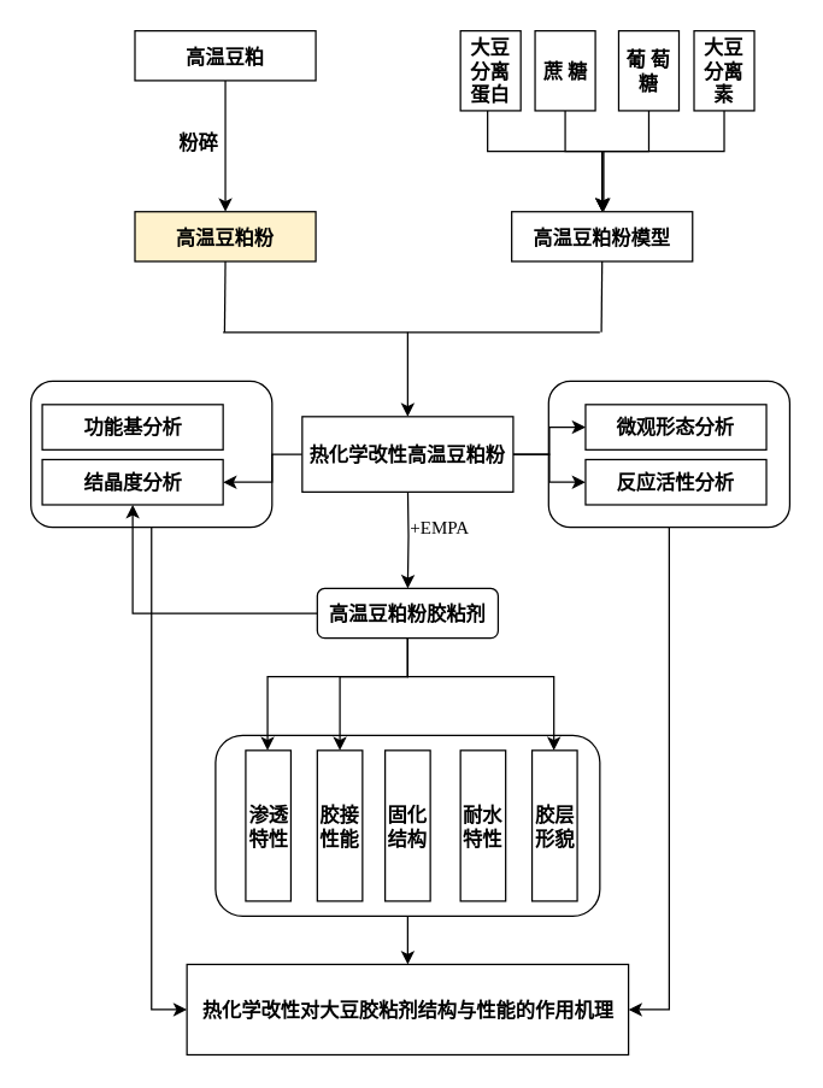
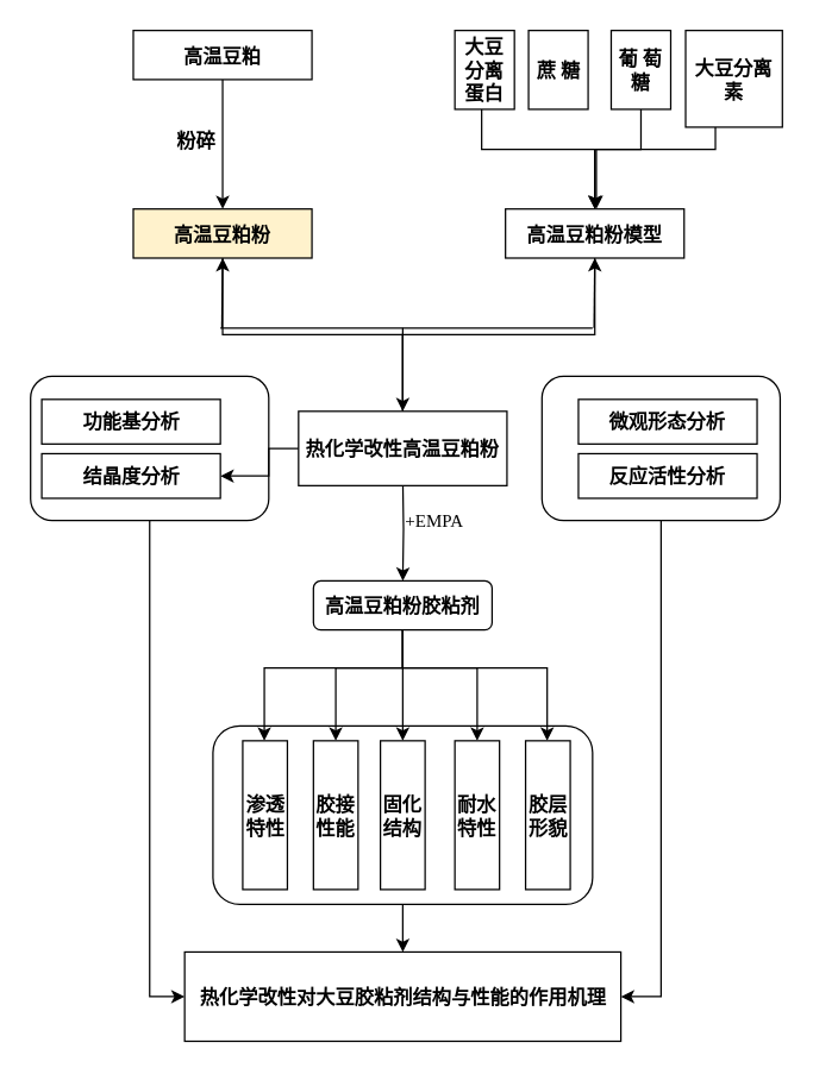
  <mxCell id="0" />
  <mxCell id="1" parent="0" />
  <mxCell id="2" style="edgeStyle=orthogonalEdgeStyle;rounded=0;orthogonalLoop=1;jettySize=auto;html=1;entryX=1;entryY=0.5;entryDx=0;entryDy=0;" parent="1" source="3" target="42" edge="1"><mxGeometry relative="1" as="geometry" /></mxCell>
  <mxCell id="3" value="" style="rounded=1;whiteSpace=wrap;html=1;" parent="1" vertex="1"><mxGeometry x="363.5" y="252.5" width="160" height="97" as="geometry" /></mxCell>
  <mxCell id="4" style="edgeStyle=orthogonalEdgeStyle;rounded=0;orthogonalLoop=1;jettySize=auto;html=1;entryX=0;entryY=0.5;entryDx=0;entryDy=0;" parent="1" source="5" target="42" edge="1"><mxGeometry relative="1" as="geometry" /></mxCell>
  <mxCell id="5" value="" style="rounded=1;whiteSpace=wrap;html=1;" parent="1" vertex="1"><mxGeometry x="20" y="252.5" width="160" height="97" as="geometry" /></mxCell>
  <mxCell id="6" style="edgeStyle=orthogonalEdgeStyle;rounded=0;orthogonalLoop=1;jettySize=auto;html=1;" parent="1" source="7" target="42" edge="1"><mxGeometry relative="1" as="geometry" /></mxCell>
  <mxCell id="7" value="" style="rounded=1;whiteSpace=wrap;html=1;fontFamily=宋体;" parent="1" vertex="1"><mxGeometry x="142.5" y="487.5" width="255" height="120" as="geometry" /></mxCell>
  <mxCell id="8" style="edgeStyle=orthogonalEdgeStyle;rounded=0;orthogonalLoop=1;jettySize=auto;html=1;" parent="1" target="31" edge="1"><mxGeometry relative="1" as="geometry"><mxPoint x="270" y="319.5" as="sourcePoint" /></mxGeometry></mxCell>
  <mxCell id="9" value="高温豆粕粉" style="rounded=0;whiteSpace=wrap;html=1;fontStyle=1;fontSize=13;fontFamily=宋体;fillColor=#fff2cc;" parent="1" vertex="1"><mxGeometry x="89" y="140" width="120" height="33" as="geometry" /></mxCell>
  <mxCell id="10" value="高温豆粕粉模型" style="rounded=0;whiteSpace=wrap;html=1;fontStyle=1;fontSize=13;fontFamily=宋体;" parent="1" vertex="1"><mxGeometry x="339" y="140" width="120" height="33" as="geometry" /></mxCell>
  <mxCell id="11" style="edgeStyle=orthogonalEdgeStyle;rounded=0;orthogonalLoop=1;jettySize=auto;html=1;entryX=0.5;entryY=0;entryDx=0;entryDy=0;" parent="1" source="12" target="10" edge="1"><mxGeometry relative="1" as="geometry"><Array as="points"><mxPoint x="323" y="100" /><mxPoint x="399" y="100" /></Array></mxGeometry></mxCell>
  <mxCell id="12" value="大豆分离蛋白" style="rounded=0;whiteSpace=wrap;html=1;fontStyle=1;fontSize=13;fontFamily=宋体;" parent="1" vertex="1"><mxGeometry x="305" y="20" width="40" height="53" as="geometry" /></mxCell>
- <mxCell id="13" style="edgeStyle=orthogonalEdgeStyle;rounded=0;orthogonalLoop=1;jettySize=auto;html=1;entryX=0.5;entryY=0;entryDx=0;entryDy=0;" edge="1" parent="1" source="14" target="10"><mxGeometry relative="1" as="geometry"><Array as="points"><mxPoint x="375" y="100" /><mxPoint x="399" y="100" /></Array></mxGeometry></mxCell>
  <mxCell id="14" value="蔗 糖" style="rounded=0;whiteSpace=wrap;html=1;fontStyle=1;fontSize=13;fontFamily=宋体;" parent="1" vertex="1"><mxGeometry x="354.5" y="20" width="40" height="53" as="geometry" /></mxCell>
  <mxCell id="15" style="edgeStyle=orthogonalEdgeStyle;rounded=0;orthogonalLoop=1;jettySize=auto;html=1;" edge="1" parent="1" source="16"><mxGeometry relative="1" as="geometry"><mxPoint x="400" y="140" as="targetPoint" /><Array as="points"><mxPoint x="430" y="100" /><mxPoint x="400" y="100" /></Array></mxGeometry></mxCell>
  <mxCell id="16" value="葡 萄 糖" style="rounded=0;whiteSpace=wrap;html=1;glass=0;gradientColor=none;horizontal=1;fontStyle=1;fontSize=13;fontFamily=宋体;" parent="1" vertex="1"><mxGeometry x="410" y="20" width="40" height="53" as="geometry" /></mxCell>
  <mxCell id="17" style="edgeStyle=orthogonalEdgeStyle;rounded=0;orthogonalLoop=1;jettySize=auto;html=1;" edge="1" parent="1" source="18" target="10"><mxGeometry relative="1" as="geometry"><Array as="points"><mxPoint x="480" y="100" /><mxPoint x="399" y="100" /></Array></mxGeometry></mxCell>
- <mxCell id="18" value="大豆分离素" style="rounded=0;whiteSpace=wrap;html=1;fontStyle=1;fontSize=13;fontFamily=宋体;" parent="1" vertex="1"><mxGeometry x="460" y="20" width="40" height="53" as="geometry" /></mxCell>
- <mxCell id="19" style="edgeStyle=orthogonalEdgeStyle;rounded=0;orthogonalLoop=1;jettySize=auto;html=1;entryX=0;entryY=0.5;entryDx=0;entryDy=0;" parent="1" source="22" target="41" edge="1"><mxGeometry relative="1" as="geometry" /></mxCell>
- <mxCell id="20" style="edgeStyle=orthogonalEdgeStyle;rounded=0;orthogonalLoop=1;jettySize=auto;html=1;entryX=0;entryY=0.5;entryDx=0;entryDy=0;" parent="1" source="22" target="39" edge="1"><mxGeometry relative="1" as="geometry" /></mxCell>
+ <mxCell id="18" value="大豆分离素" style="rounded=0;whiteSpace=wrap;html=1;fontStyle=1;fontSize=13;fontFamily=宋体;" parent="1" vertex="1"><mxGeometry x="460" y="20" width="65" height="65" as="geometry" /></mxCell>
+ <mxCell id="19" style="edgeStyle=orthogonalEdgeStyle;rounded=0;orthogonalLoop=1;jettySize=auto;html=1;" parent="1" source="22" target="9" edge="1"><mxGeometry relative="1" as="geometry" /></mxCell>
+ <mxCell id="20" style="edgeStyle=orthogonalEdgeStyle;rounded=0;orthogonalLoop=1;jettySize=auto;html=1;" parent="1" source="22" target="10" edge="1"><mxGeometry relative="1" as="geometry" /></mxCell>
  <mxCell id="21" style="edgeStyle=orthogonalEdgeStyle;rounded=0;orthogonalLoop=1;jettySize=auto;html=1;entryX=1;entryY=0.5;entryDx=0;entryDy=0;" parent="1" source="22" target="40" edge="1"><mxGeometry relative="1" as="geometry"><Array as="points"><mxPoint x="180" y="301" /><mxPoint x="180" y="320" /></Array></mxGeometry></mxCell>
  <mxCell id="22" value="热化学改性高温豆粕粉" style="rounded=0;whiteSpace=wrap;html=1;fontFamily=宋体;fontStyle=1;fontSize=13;" parent="1" vertex="1"><mxGeometry x="200" y="276" width="140" height="50" as="geometry" /></mxCell>
  <mxCell id="23" value="" style="endArrow=none;html=1;" parent="1" edge="1"><mxGeometry width="50" height="50" relative="1" as="geometry"><mxPoint x="147.5" y="220" as="sourcePoint" /><mxPoint x="397.5" y="220" as="targetPoint" /></mxGeometry></mxCell>
  <mxCell id="24" value="" style="endArrow=none;html=1;entryX=0.5;entryY=1;entryDx=0;entryDy=0;" parent="1" target="9" edge="1"><mxGeometry width="50" height="50" relative="1" as="geometry"><mxPoint x="148.5" y="220" as="sourcePoint" /><mxPoint x="198.5" y="210" as="targetPoint" /></mxGeometry></mxCell>
  <mxCell id="25" value="" style="endArrow=none;html=1;entryX=0.5;entryY=1;entryDx=0;entryDy=0;" parent="1" target="10" edge="1"><mxGeometry width="50" height="50" relative="1" as="geometry"><mxPoint x="398.5" y="220" as="sourcePoint" /><mxPoint x="398.5" y="160" as="targetPoint" /></mxGeometry></mxCell>
- <mxCell id="27" style="edgeStyle=orthogonalEdgeStyle;rounded=0;orthogonalLoop=1;jettySize=auto;html=1;" parent="1" source="31" target="40" edge="1"><mxGeometry relative="1" as="geometry" /></mxCell>
+ <mxCell id="26" style="edgeStyle=orthogonalEdgeStyle;rounded=0;orthogonalLoop=1;jettySize=auto;html=1;" parent="1" source="31" target="36" edge="1"><mxGeometry relative="1" as="geometry"><Array as="points"><mxPoint x="270" y="448.5" /><mxPoint x="320" y="448.5" /></Array></mxGeometry></mxCell>
+ <mxCell id="27" style="edgeStyle=orthogonalEdgeStyle;rounded=0;orthogonalLoop=1;jettySize=auto;html=1;" parent="1" source="31" target="35" edge="1"><mxGeometry relative="1" as="geometry" /></mxCell>
  <mxCell id="28" style="edgeStyle=orthogonalEdgeStyle;rounded=0;orthogonalLoop=1;jettySize=auto;html=1;" parent="1" source="31" target="34" edge="1"><mxGeometry relative="1" as="geometry"><Array as="points"><mxPoint x="270" y="448.5" /><mxPoint x="225" y="448.5" /></Array></mxGeometry></mxCell>
  <mxCell id="29" style="edgeStyle=orthogonalEdgeStyle;rounded=0;orthogonalLoop=1;jettySize=auto;html=1;" parent="1" source="31" target="33" edge="1"><mxGeometry relative="1" as="geometry"><Array as="points"><mxPoint x="270" y="448.5" /><mxPoint x="177" y="448.5" /></Array></mxGeometry></mxCell>
  <mxCell id="30" style="edgeStyle=orthogonalEdgeStyle;rounded=0;orthogonalLoop=1;jettySize=auto;html=1;" parent="1" source="31" target="37" edge="1"><mxGeometry relative="1" as="geometry"><Array as="points"><mxPoint x="270" y="448.5" /><mxPoint x="367" y="448.5" /></Array></mxGeometry></mxCell>
  <mxCell id="31" value="高温豆粕粉胶粘剂" style="whiteSpace=wrap;html=1;fontFamily=宋体;fontStyle=1;fontSize=13;rounded=1;" parent="1" vertex="1"><mxGeometry x="210" y="390" width="120" height="33" as="geometry" /></mxCell>
  <mxCell id="32" value="+EMPA" style="text;html=1;resizable=0;points=[];autosize=1;align=left;verticalAlign=top;spacingTop=-4;fontFamily=Times New Roman;" parent="1" vertex="1"><mxGeometry x="270" y="339.5" width="50" height="20" as="geometry" /></mxCell>
  <mxCell id="33" value="渗透特性" style="rounded=0;whiteSpace=wrap;html=1;fontStyle=1;fontSize=13;fontFamily=宋体;" parent="1" vertex="1"><mxGeometry x="162.5" y="497.5" width="30" height="100" as="geometry" /></mxCell>
  <mxCell id="34" value="胶接性能" style="rounded=0;whiteSpace=wrap;html=1;fontStyle=1;fontSize=13;fontFamily=宋体;" parent="1" vertex="1"><mxGeometry x="210" y="497.5" width="30" height="100" as="geometry" /></mxCell>
  <mxCell id="35" value="固化结构" style="rounded=0;whiteSpace=wrap;html=1;fontStyle=1;fontSize=13;fontFamily=宋体;" parent="1" vertex="1"><mxGeometry x="255" y="497.5" width="30" height="100" as="geometry" /></mxCell>
  <mxCell id="36" value="耐水特性" style="rounded=0;whiteSpace=wrap;html=1;fontStyle=1;fontSize=13;fontFamily=宋体;" parent="1" vertex="1"><mxGeometry x="305" y="497.5" width="30" height="100" as="geometry" /></mxCell>
  <mxCell id="37" value="胶层形貌" style="rounded=0;whiteSpace=wrap;html=1;fontStyle=1;fontSize=13;fontFamily=宋体;" parent="1" vertex="1"><mxGeometry x="352.5" y="497.5" width="30" height="100" as="geometry" /></mxCell>
  <mxCell id="38" value="功能基分析" style="rounded=0;whiteSpace=wrap;html=1;fontFamily=宋体;fontStyle=1;fontSize=13;" parent="1" vertex="1"><mxGeometry x="27.5" y="268" width="120" height="30" as="geometry" /></mxCell>
  <mxCell id="39" value="&lt;font face=&quot;宋体&quot; style=&quot;font-size: 13px;&quot;&gt;反应活性分析&lt;/font&gt;" style="rounded=0;whiteSpace=wrap;html=1;fontStyle=1;fontSize=13;" parent="1" vertex="1"><mxGeometry x="388" y="304.5" width="120" height="30" as="geometry" /></mxCell>
  <mxCell id="40" value="结晶度分析" style="rounded=0;whiteSpace=wrap;html=1;fontFamily=宋体;fontStyle=1;fontSize=13;" parent="1" vertex="1"><mxGeometry x="27.5" y="304.5" width="120" height="30" as="geometry" /></mxCell>
  <mxCell id="41" value="微观形态分析" style="rounded=0;whiteSpace=wrap;html=1;fontFamily=宋体;fontStyle=1;fontSize=13;" parent="1" vertex="1"><mxGeometry x="388" y="268" width="120" height="30" as="geometry" /></mxCell>
  <mxCell id="42" value="热化学改性对大豆胶粘剂结构与性能的作用机理" style="rounded=0;whiteSpace=wrap;html=1;fontStyle=1;fontSize=13;fontFamily=宋体;" parent="1" vertex="1"><mxGeometry x="123.5" y="639.5" width="293" height="60" as="geometry" /></mxCell>
  <mxCell id="43" style="edgeStyle=orthogonalEdgeStyle;rounded=0;orthogonalLoop=1;jettySize=auto;html=1;entryX=0.5;entryY=0;entryDx=0;entryDy=0;" parent="1" source="45" target="9" edge="1"><mxGeometry relative="1" as="geometry" /></mxCell>
  <mxCell id="44" value="粉碎" style="text;html=1;resizable=0;points=[];align=center;verticalAlign=middle;labelBackgroundColor=#ffffff;fontStyle=1;fontSize=13;fontFamily=宋体;" parent="43" vertex="1" connectable="0"><mxGeometry x="-0.003" y="7" relative="1" as="geometry"><mxPoint x="-25.5" y="-3" as="offset" /></mxGeometry></mxCell>
  <mxCell id="45" value="高温豆粕" style="rounded=0;whiteSpace=wrap;html=1;fontStyle=1;fontSize=13;fontFamily=宋体;" parent="1" vertex="1"><mxGeometry x="89" y="20" width="120" height="33" as="geometry" /></mxCell>
  <mxCell id="46" value="" style="endArrow=classic;html=1;entryX=0.5;entryY=0;entryDx=0;entryDy=0;" parent="1" target="22" edge="1"><mxGeometry width="50" height="50" relative="1" as="geometry"><mxPoint x="270" y="220" as="sourcePoint" /><mxPoint x="310" y="220" as="targetPoint" /><Array as="points"><mxPoint x="270" y="240" /></Array></mxGeometry></mxCell>
